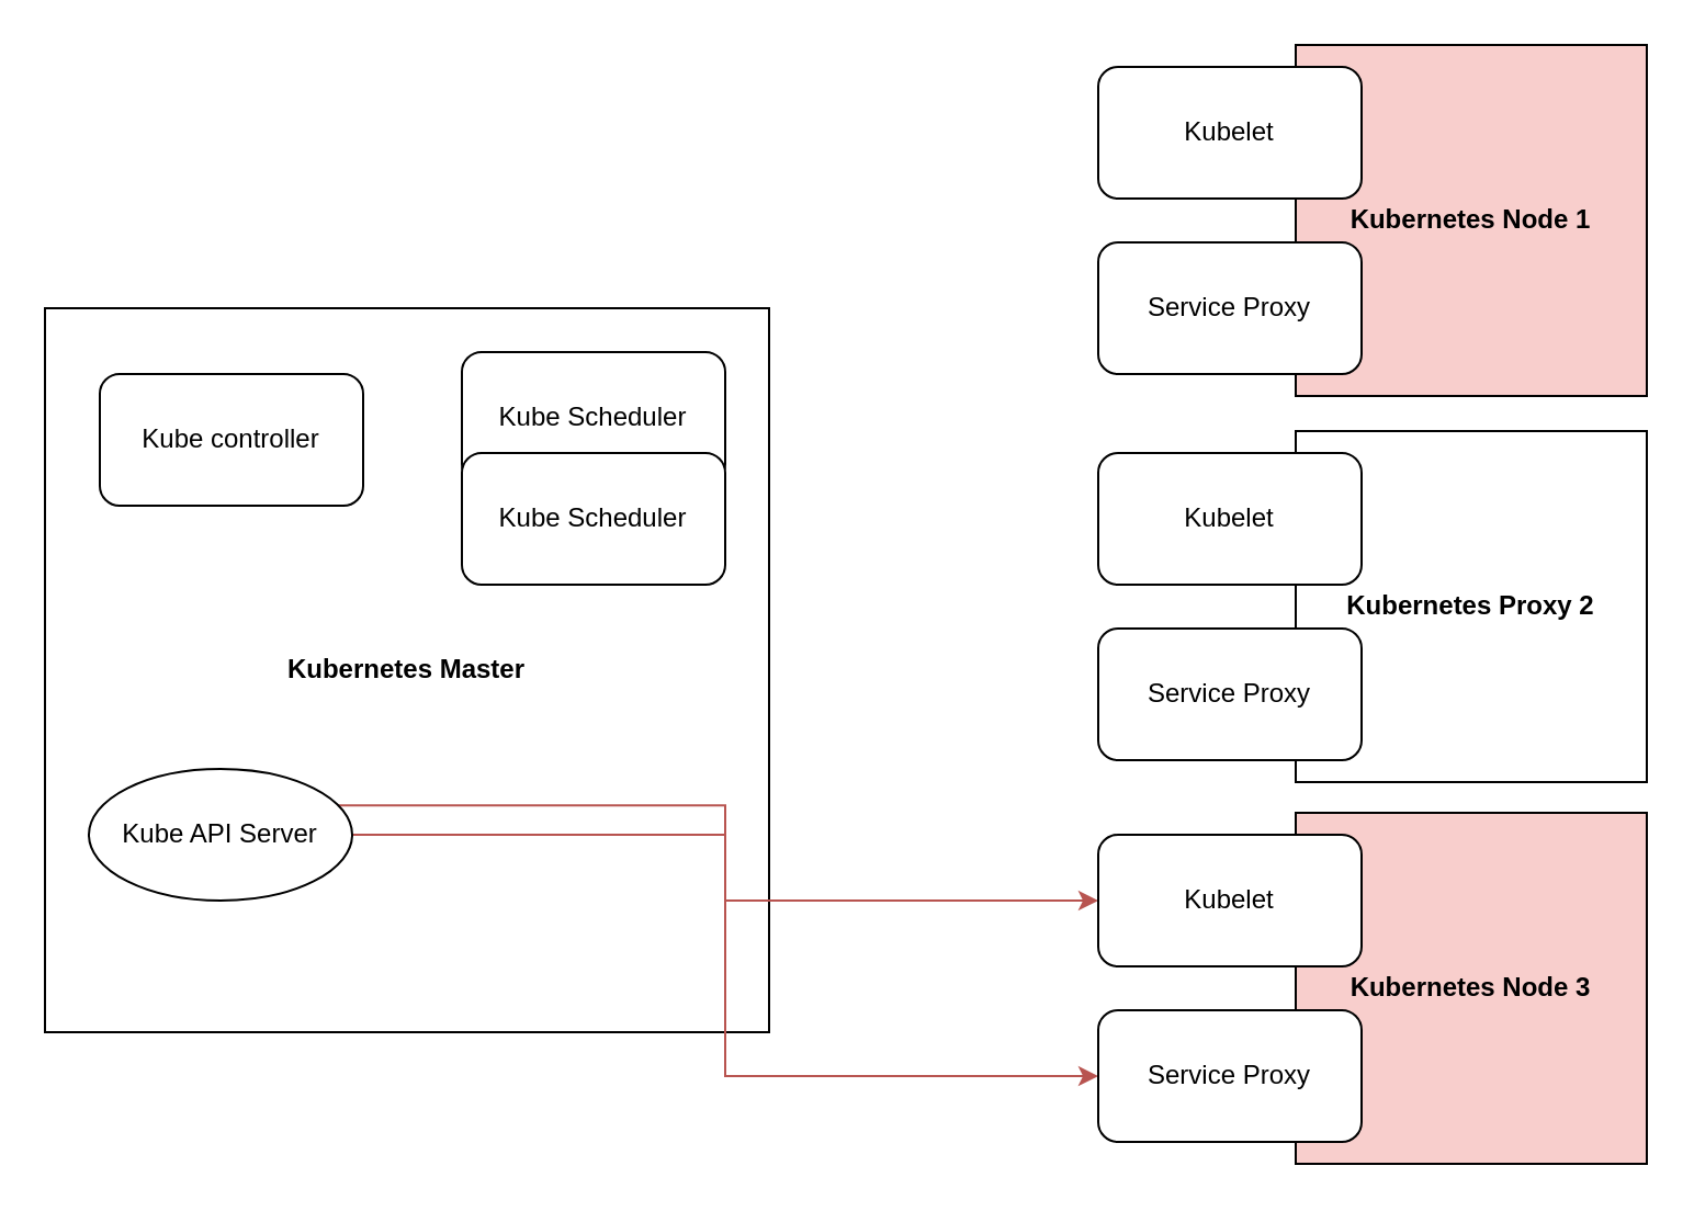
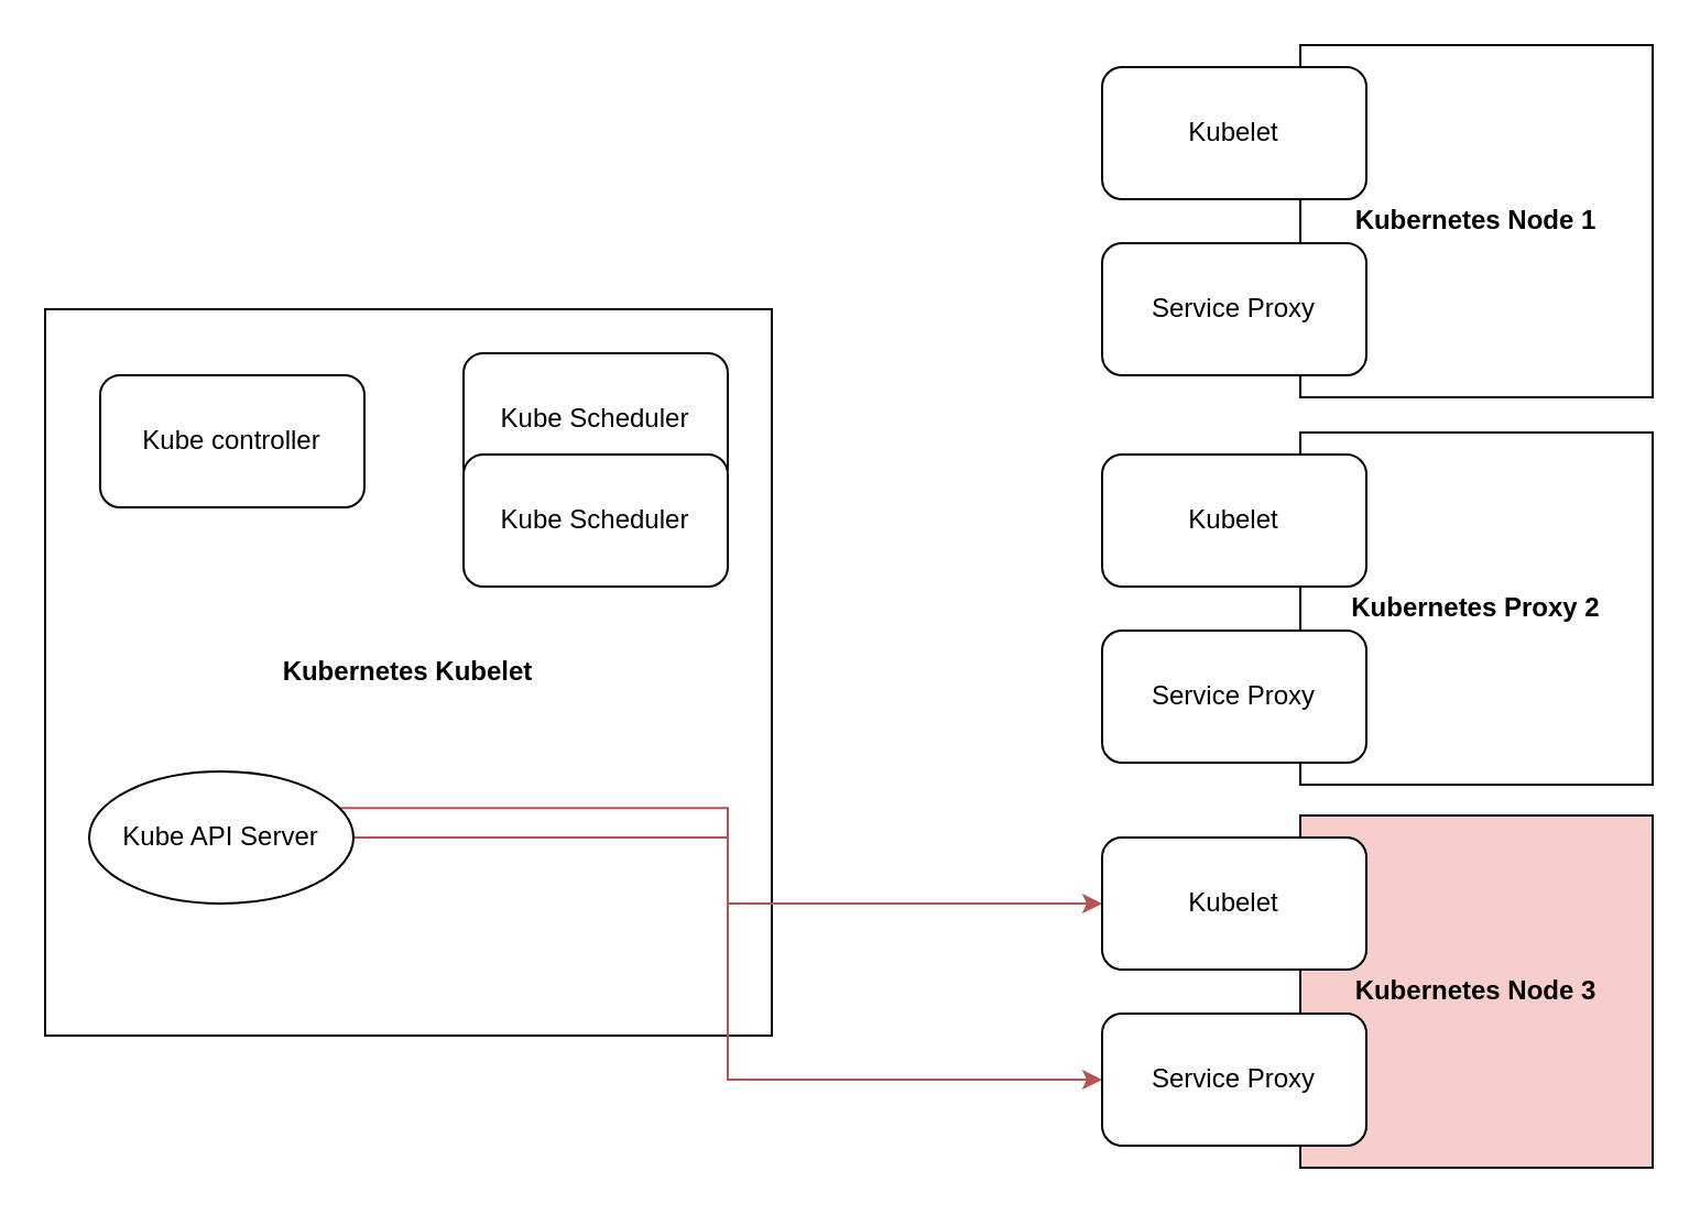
  <mxCell id="0" />
  <mxCell id="1" parent="0" />
- <mxCell id="2" value="Kubernetes Master" style="whiteSpace=wrap;html=1;aspect=fixed;fontStyle=1" parent="1" vertex="1"><mxGeometry x="20" y="140" width="330" height="330" as="geometry" /></mxCell>
+ <mxCell id="2" value="Kubernetes Kubelet" style="whiteSpace=wrap;html=1;aspect=fixed;fontStyle=1" parent="1" vertex="1"><mxGeometry x="20" y="140" width="330" height="330" as="geometry" /></mxCell>
  <mxCell id="3" value="Kube Scheduler" style="rounded=1;whiteSpace=wrap;html=1;" parent="1" vertex="1"><mxGeometry x="210" y="160" width="120" height="60" as="geometry" /></mxCell>
  <mxCell id="4" value="Kube controller" style="rounded=1;whiteSpace=wrap;html=1;" parent="1" vertex="1"><mxGeometry x="45" y="170" width="120" height="60" as="geometry" /></mxCell>
  <mxCell id="5" style="edgeStyle=orthogonalEdgeStyle;rounded=0;orthogonalLoop=1;jettySize=auto;html=1;entryX=0;entryY=0.5;entryDx=0;entryDy=0;fillColor=#f8cecc;strokeColor=#b85450;" parent="1" source="7" target="17" edge="1"><mxGeometry relative="1" as="geometry" /></mxCell>
  <mxCell id="6" style="edgeStyle=orthogonalEdgeStyle;rounded=0;orthogonalLoop=1;jettySize=auto;html=1;exitX=1;exitY=0.25;exitDx=0;exitDy=0;entryX=0;entryY=0.5;entryDx=0;entryDy=0;fillColor=#f8cecc;strokeColor=#b85450;" parent="1" source="7" target="16" edge="1"><mxGeometry relative="1" as="geometry" /></mxCell>
  <mxCell id="7" value="Kube API Server" style="ellipse;whiteSpace=wrap;html=1;" parent="1" vertex="1"><mxGeometry x="40" y="350" width="120" height="60" as="geometry" /></mxCell>
- <mxCell id="8" value="Kubernetes Node 1" style="whiteSpace=wrap;html=1;aspect=fixed;fontStyle=1;fillColor=#f8cecc;" parent="1" vertex="1"><mxGeometry x="590" y="20" width="160" height="160" as="geometry" /></mxCell>
+ <mxCell id="8" value="Kubernetes Node 1" style="whiteSpace=wrap;html=1;aspect=fixed;fontStyle=1" parent="1" vertex="1"><mxGeometry x="590" y="20" width="160" height="160" as="geometry" /></mxCell>
  <mxCell id="9" value="Kubernetes Proxy 2" style="whiteSpace=wrap;html=1;aspect=fixed;fontStyle=1" parent="1" vertex="1"><mxGeometry x="590" y="196" width="160" height="160" as="geometry" /></mxCell>
  <mxCell id="10" value="Kubernetes Node 3" style="whiteSpace=wrap;html=1;aspect=fixed;fontStyle=1;fillColor=#f8cecc;" parent="1" vertex="1"><mxGeometry x="590" y="370" width="160" height="160" as="geometry" /></mxCell>
  <mxCell id="11" value="Kube Scheduler" style="rounded=1;whiteSpace=wrap;html=1;" parent="1" vertex="1"><mxGeometry x="210" y="206" width="120" height="60" as="geometry" /></mxCell>
  <mxCell id="12" value="Kubelet" style="rounded=1;whiteSpace=wrap;html=1;" parent="1" vertex="1"><mxGeometry x="500" y="30" width="120" height="60" as="geometry" /></mxCell>
  <mxCell id="13" value="Service Proxy" style="rounded=1;whiteSpace=wrap;html=1;" parent="1" vertex="1"><mxGeometry x="500" y="110" width="120" height="60" as="geometry" /></mxCell>
  <mxCell id="14" value="Kubelet" style="rounded=1;whiteSpace=wrap;html=1;" parent="1" vertex="1"><mxGeometry x="500" y="206" width="120" height="60" as="geometry" /></mxCell>
  <mxCell id="15" value="Service Proxy" style="rounded=1;whiteSpace=wrap;html=1;" parent="1" vertex="1"><mxGeometry x="500" y="286" width="120" height="60" as="geometry" /></mxCell>
  <mxCell id="16" value="Kubelet" style="rounded=1;whiteSpace=wrap;html=1;" parent="1" vertex="1"><mxGeometry x="500" y="380" width="120" height="60" as="geometry" /></mxCell>
  <mxCell id="17" value="Service Proxy" style="rounded=1;whiteSpace=wrap;html=1;" parent="1" vertex="1"><mxGeometry x="500" y="460" width="120" height="60" as="geometry" /></mxCell>
